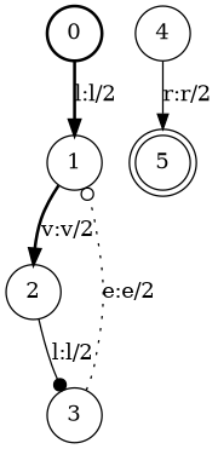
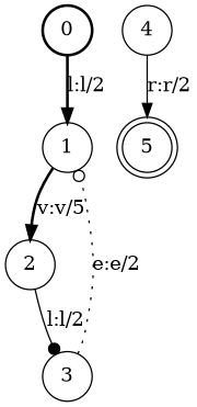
  digraph {
    nodesep=0.25
    rankdir=TB
    ranksep=0.4
    node [fontsize=14 shape=circle style=solid]
    edge [arrowhead=normal fontsize=14 style=bold]
    n1 [label=0 style=bold]
    n2 [label=1]
    n3 [label=2]
    n4 [label=3]
    n5 [label=4]
    n6 [label=5 shape=doublecircle]
    n1 -> n2 [label="l:l/2"]
-   n2 -> n3 [label="v:v/2"]
+   n2 -> n3 [label="v:v/5"]
    n3 -> n4 [arrowhead=dot label="l:l/2" style=solid]
    n4 -> n2 [arrowhead=odot label="e:e/2" style=dotted]
    n5 -> n6 [label="r:r/2" style=solid]
  }
